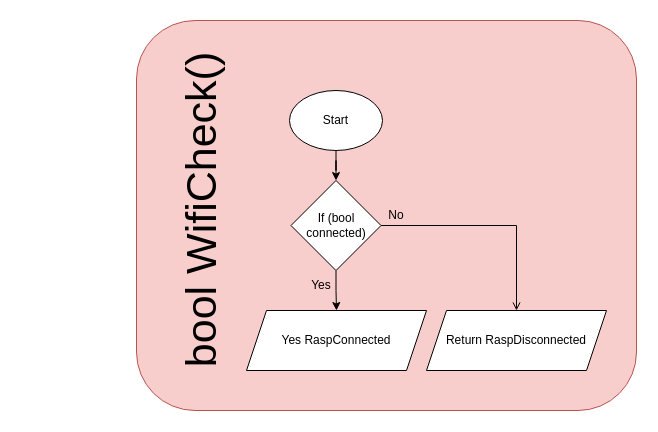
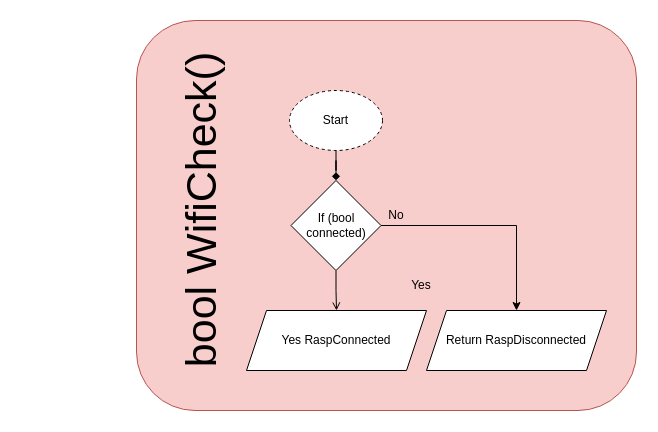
  <mxCell id="0" />
  <mxCell id="1" parent="0" />
  <mxCell id="2" value="" style="rounded=1;whiteSpace=wrap;html=1;fillColor=#f8cecc;strokeColor=#b85450;" vertex="1" parent="1"><mxGeometry x="136" y="20" width="500" height="390" as="geometry" /></mxCell>
- <mxCell id="3" value="" style="edgeStyle=orthogonalEdgeStyle;rounded=0;orthogonalLoop=1;jettySize=auto;html=1;" edge="1" parent="1" source="4" target="8"><mxGeometry relative="1" as="geometry" /></mxCell>
- <mxCell id="4" value="Start" style="ellipse;whiteSpace=wrap;html=1;" vertex="1" parent="1"><mxGeometry x="289" y="90" width="93" height="60" as="geometry" /></mxCell>
+ <mxCell id="3" value="" style="edgeStyle=orthogonalEdgeStyle;rounded=0;orthogonalLoop=1;jettySize=auto;html=1;endArrow=diamond;" edge="1" parent="1" source="4" target="8"><mxGeometry relative="1" as="geometry" /></mxCell>
+ <mxCell id="4" value="Start" style="ellipse;whiteSpace=wrap;html=1;dashed=1;" vertex="1" parent="1"><mxGeometry x="289" y="90" width="93" height="60" as="geometry" /></mxCell>
  <mxCell id="5" value="&lt;font style=&quot;font-size: 43px;&quot;&gt;bool WifiCheck()&lt;/font&gt;" style="text;html=1;align=center;verticalAlign=middle;whiteSpace=wrap;rounded=0;rotation=-90;" vertex="1" parent="1"><mxGeometry x="20.5" y="170" width="360" height="80" as="geometry" /></mxCell>
- <mxCell id="6" style="edgeStyle=orthogonalEdgeStyle;rounded=0;orthogonalLoop=1;jettySize=auto;html=1;entryX=0.5;entryY=0;entryDx=0;entryDy=0;" edge="1" parent="1" source="8" target="11"><mxGeometry relative="1" as="geometry" /></mxCell>
- <mxCell id="7" style="edgeStyle=orthogonalEdgeStyle;rounded=0;orthogonalLoop=1;jettySize=auto;html=1;entryX=0.5;entryY=0;entryDx=0;entryDy=0;endArrow=open;" edge="1" parent="1" source="8" target="12"><mxGeometry relative="1" as="geometry" /></mxCell>
+ <mxCell id="6" style="edgeStyle=orthogonalEdgeStyle;rounded=0;orthogonalLoop=1;jettySize=auto;html=1;entryX=0.5;entryY=0;entryDx=0;entryDy=0;endArrow=open;" edge="1" parent="1" source="8" target="11"><mxGeometry relative="1" as="geometry" /></mxCell>
+ <mxCell id="7" style="edgeStyle=orthogonalEdgeStyle;rounded=0;orthogonalLoop=1;jettySize=auto;html=1;entryX=0.5;entryY=0;entryDx=0;entryDy=0;" edge="1" parent="1" source="8" target="12"><mxGeometry relative="1" as="geometry" /></mxCell>
  <mxCell id="8" value="If (bool connected)" style="rhombus;whiteSpace=wrap;html=1;" vertex="1" parent="1"><mxGeometry x="290.5" y="180" width="90" height="90" as="geometry" /></mxCell>
  <mxCell id="9" value="No" style="text;html=1;strokeColor=none;fillColor=none;align=center;verticalAlign=middle;whiteSpace=wrap;rounded=0;" vertex="1" parent="1"><mxGeometry x="366" y="200" width="60" height="30" as="geometry" /></mxCell>
- <mxCell id="10" value="Yes" style="text;html=1;strokeColor=none;fillColor=none;align=center;verticalAlign=middle;whiteSpace=wrap;rounded=0;" vertex="1" parent="1"><mxGeometry x="290.5" y="270" width="60" height="30" as="geometry" /></mxCell>
+ <mxCell id="10" value="Yes" style="text;html=1;strokeColor=none;fillColor=none;align=center;verticalAlign=middle;whiteSpace=wrap;rounded=0;" vertex="1" parent="1"><mxGeometry x="390.5" y="270" width="60" height="30" as="geometry" /></mxCell>
  <mxCell id="11" value="Yes RaspConnected" style="shape=parallelogram;perimeter=parallelogramPerimeter;whiteSpace=wrap;html=1;fixedSize=1;" vertex="1" parent="1"><mxGeometry x="246" y="310" width="180" height="60" as="geometry" /></mxCell>
  <mxCell id="12" value="Return RaspDisconnected" style="shape=parallelogram;perimeter=parallelogramPerimeter;whiteSpace=wrap;html=1;fixedSize=1;" vertex="1" parent="1"><mxGeometry x="426" y="310" width="180" height="60" as="geometry" /></mxCell>
